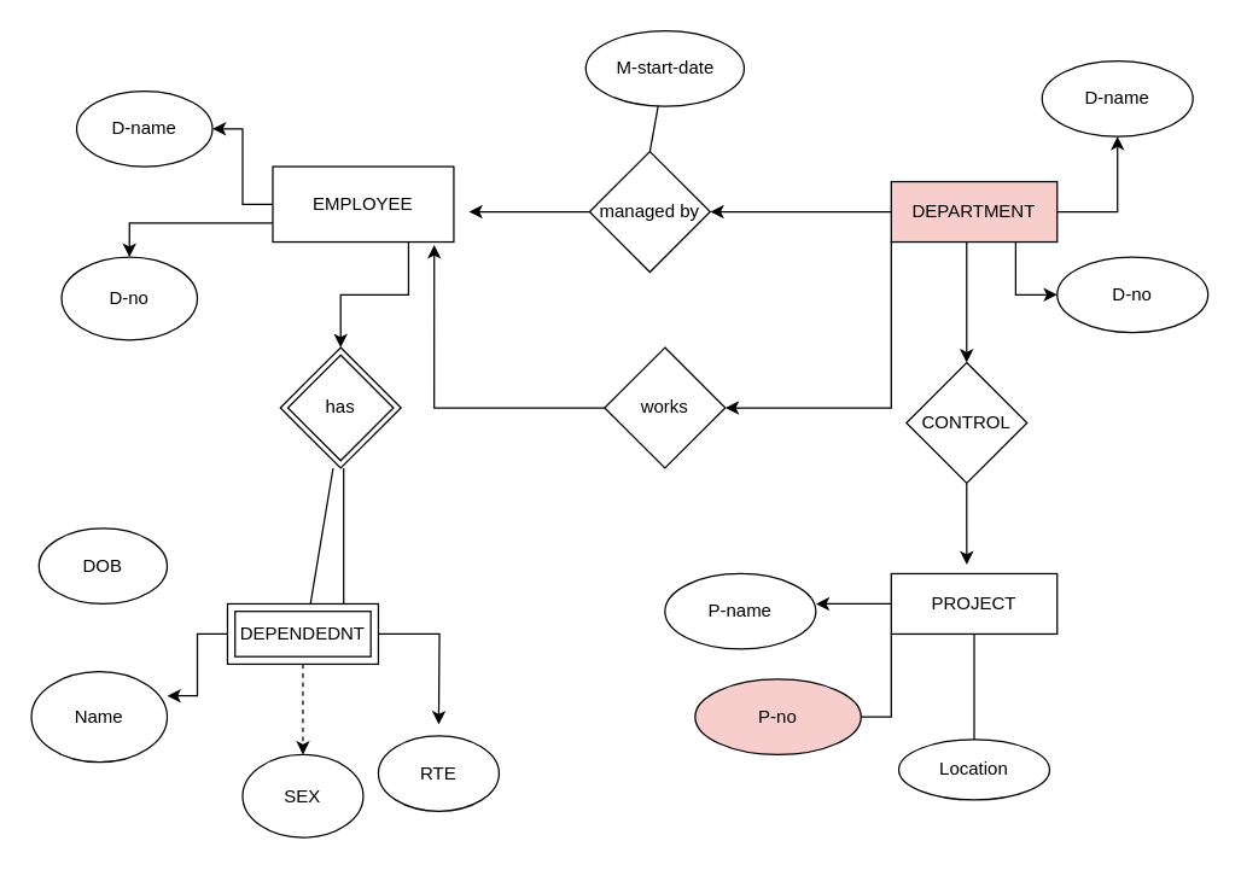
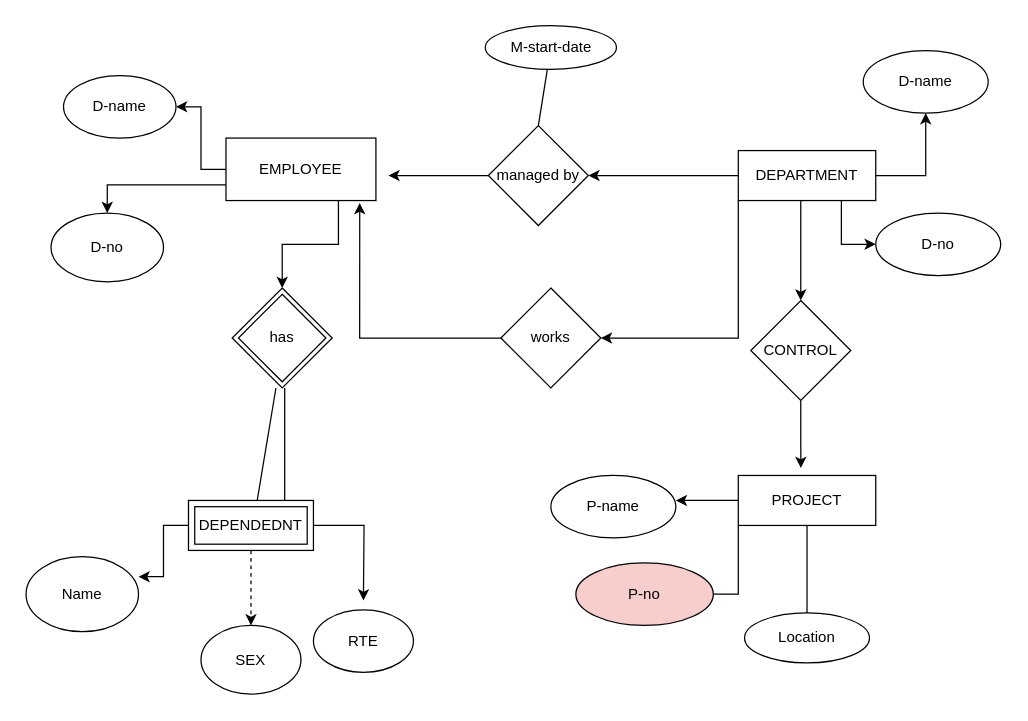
  <mxCell id="0" />
  <mxCell id="1" parent="0" />
  <mxCell id="2" style="edgeStyle=orthogonalEdgeStyle;rounded=0;orthogonalLoop=1;jettySize=auto;html=1;exitX=0.75;exitY=1;exitDx=0;exitDy=0;entryX=0;entryY=0.5;entryDx=0;entryDy=0;" edge="1" parent="1" source="6" target="16"><mxGeometry relative="1" as="geometry" /></mxCell>
  <mxCell id="3" style="edgeStyle=orthogonalEdgeStyle;rounded=0;orthogonalLoop=1;jettySize=auto;html=1;exitX=1;exitY=0.5;exitDx=0;exitDy=0;entryX=0.5;entryY=1;entryDx=0;entryDy=0;" edge="1" parent="1" source="6" target="15"><mxGeometry relative="1" as="geometry" /></mxCell>
  <mxCell id="4" style="edgeStyle=orthogonalEdgeStyle;rounded=0;orthogonalLoop=1;jettySize=auto;html=1;exitX=0;exitY=0.5;exitDx=0;exitDy=0;entryX=1;entryY=0.5;entryDx=0;entryDy=0;" edge="1" parent="1" source="6" target="20"><mxGeometry relative="1" as="geometry"><mxPoint x="490" y="140" as="targetPoint" /></mxGeometry></mxCell>
  <mxCell id="5" style="edgeStyle=orthogonalEdgeStyle;rounded=0;orthogonalLoop=1;jettySize=auto;html=1;exitX=0;exitY=1;exitDx=0;exitDy=0;entryX=1;entryY=0.5;entryDx=0;entryDy=0;" edge="1" parent="1" source="6" target="23"><mxGeometry relative="1" as="geometry" /></mxCell>
- <mxCell id="6" value="DEPARTMENT" style="rounded=0;whiteSpace=wrap;html=1;fillColor=#f8cecc;" vertex="1" parent="1"><mxGeometry x="590" y="120" width="110" height="40" as="geometry" /></mxCell>
+ <mxCell id="6" value="DEPARTMENT" style="rounded=0;whiteSpace=wrap;html=1;" vertex="1" parent="1"><mxGeometry x="590" y="120" width="110" height="40" as="geometry" /></mxCell>
  <mxCell id="7" value="" style="endArrow=classic;html=1;rounded=0;" edge="1" parent="1"><mxGeometry width="50" height="50" relative="1" as="geometry"><mxPoint x="640" y="160" as="sourcePoint" /><mxPoint x="640" y="240" as="targetPoint" /></mxGeometry></mxCell>
  <mxCell id="8" style="edgeStyle=orthogonalEdgeStyle;rounded=0;orthogonalLoop=1;jettySize=auto;html=1;exitX=0.5;exitY=1;exitDx=0;exitDy=0;entryX=0.455;entryY=-0.15;entryDx=0;entryDy=0;entryPerimeter=0;" edge="1" parent="1" source="9" target="10"><mxGeometry relative="1" as="geometry" /></mxCell>
  <mxCell id="9" value="CONTROL" style="rhombus;whiteSpace=wrap;html=1;" vertex="1" parent="1"><mxGeometry x="600" y="240" width="80" height="80" as="geometry" /></mxCell>
  <mxCell id="10" value="PROJECT" style="rounded=0;whiteSpace=wrap;html=1;" vertex="1" parent="1"><mxGeometry x="590" y="380" width="110" height="40" as="geometry" /></mxCell>
  <mxCell id="11" value="Location" style="ellipse;whiteSpace=wrap;html=1;" vertex="1" parent="1"><mxGeometry x="595" y="490" width="100" height="40" as="geometry" /></mxCell>
  <mxCell id="12" value="P-no" style="ellipse;whiteSpace=wrap;html=1;fillColor=#f8cecc;" vertex="1" parent="1"><mxGeometry x="460" y="450" width="110" height="50" as="geometry" /></mxCell>
  <mxCell id="13" value="P-name" style="ellipse;whiteSpace=wrap;html=1;" vertex="1" parent="1"><mxGeometry x="440" y="380" width="100" height="50" as="geometry" /></mxCell>
  <mxCell id="14" value="" style="endArrow=classic;html=1;rounded=0;" edge="1" parent="1" source="10"><mxGeometry width="50" height="50" relative="1" as="geometry"><mxPoint x="519.289" y="450" as="sourcePoint" /><mxPoint x="540" y="400" as="targetPoint" /></mxGeometry></mxCell>
  <mxCell id="15" value="D-name" style="ellipse;whiteSpace=wrap;html=1;" vertex="1" parent="1"><mxGeometry x="690" y="40" width="100" height="50" as="geometry" /></mxCell>
  <mxCell id="16" value="D-no" style="ellipse;whiteSpace=wrap;html=1;" vertex="1" parent="1"><mxGeometry x="700" y="170" width="100" height="50" as="geometry" /></mxCell>
  <mxCell id="17" value="" style="endArrow=none;html=1;rounded=0;exitX=0.5;exitY=0;exitDx=0;exitDy=0;entryX=0.5;entryY=1;entryDx=0;entryDy=0;" edge="1" parent="1" source="11" target="10"><mxGeometry width="50" height="50" relative="1" as="geometry"><mxPoint x="610" y="470" as="sourcePoint" /><mxPoint x="660" y="420" as="targetPoint" /></mxGeometry></mxCell>
  <mxCell id="18" value="" style="endArrow=none;html=1;rounded=0;exitX=1;exitY=0.5;exitDx=0;exitDy=0;" edge="1" parent="1" source="12"><mxGeometry width="50" height="50" relative="1" as="geometry"><mxPoint x="590" y="480" as="sourcePoint" /><mxPoint x="590" y="420" as="targetPoint" /><Array as="points"><mxPoint x="590" y="475" /></Array></mxGeometry></mxCell>
  <mxCell id="19" style="edgeStyle=orthogonalEdgeStyle;rounded=0;orthogonalLoop=1;jettySize=auto;html=1;exitX=0;exitY=0.5;exitDx=0;exitDy=0;" edge="1" parent="1" source="20"><mxGeometry relative="1" as="geometry"><mxPoint x="310" y="140" as="targetPoint" /></mxGeometry></mxCell>
  <mxCell id="20" value="managed by" style="rhombus;whiteSpace=wrap;html=1;" vertex="1" parent="1"><mxGeometry x="390" y="100" width="80" height="80" as="geometry" /></mxCell>
- <mxCell id="21" value="M-start-date" style="ellipse;whiteSpace=wrap;html=1;" vertex="1" parent="1"><mxGeometry x="387.5" y="20" width="105" height="50" as="geometry" /></mxCell>
+ <mxCell id="21" value="M-start-date" style="ellipse;whiteSpace=wrap;html=1;" vertex="1" parent="1"><mxGeometry x="387.5" y="20" width="105" height="35" as="geometry" /></mxCell>
  <mxCell id="22" style="edgeStyle=orthogonalEdgeStyle;rounded=0;orthogonalLoop=1;jettySize=auto;html=1;entryX=0.892;entryY=1.04;entryDx=0;entryDy=0;entryPerimeter=0;" edge="1" parent="1" source="23" target="29"><mxGeometry relative="1" as="geometry" /></mxCell>
  <mxCell id="23" value="works" style="rhombus;whiteSpace=wrap;html=1;" vertex="1" parent="1"><mxGeometry x="400" y="230" width="80" height="80" as="geometry" /></mxCell>
  <mxCell id="24" value="has" style="rhombus;whiteSpace=wrap;html=1;" vertex="1" parent="1"><mxGeometry x="185" y="230" width="80" height="80" as="geometry" /></mxCell>
  <mxCell id="25" value="has" style="rhombus;whiteSpace=wrap;html=1;" vertex="1" parent="1"><mxGeometry x="190" y="235" width="70" height="70" as="geometry" /></mxCell>
  <mxCell id="26" style="edgeStyle=orthogonalEdgeStyle;rounded=0;orthogonalLoop=1;jettySize=auto;html=1;entryX=1;entryY=0.5;entryDx=0;entryDy=0;" edge="1" parent="1" source="29" target="30"><mxGeometry relative="1" as="geometry" /></mxCell>
  <mxCell id="27" style="edgeStyle=orthogonalEdgeStyle;rounded=0;orthogonalLoop=1;jettySize=auto;html=1;exitX=0;exitY=0.75;exitDx=0;exitDy=0;entryX=0.5;entryY=0;entryDx=0;entryDy=0;" edge="1" parent="1" source="29" target="31"><mxGeometry relative="1" as="geometry" /></mxCell>
  <mxCell id="28" style="edgeStyle=orthogonalEdgeStyle;rounded=0;orthogonalLoop=1;jettySize=auto;html=1;exitX=0.75;exitY=1;exitDx=0;exitDy=0;entryX=0.5;entryY=0;entryDx=0;entryDy=0;" edge="1" parent="1" source="29" target="24"><mxGeometry relative="1" as="geometry" /></mxCell>
  <mxCell id="29" value="EMPLOYEE" style="rounded=0;whiteSpace=wrap;html=1;" vertex="1" parent="1"><mxGeometry x="180" y="110" width="120" height="50" as="geometry" /></mxCell>
  <mxCell id="30" value="D-name" style="ellipse;whiteSpace=wrap;html=1;" vertex="1" parent="1"><mxGeometry x="50" y="60" width="90" height="50" as="geometry" /></mxCell>
  <mxCell id="31" value="D-no" style="ellipse;whiteSpace=wrap;html=1;" vertex="1" parent="1"><mxGeometry x="40" y="170" width="90" height="55" as="geometry" /></mxCell>
  <mxCell id="32" value="" style="endArrow=none;html=1;rounded=0;exitX=0.5;exitY=0;exitDx=0;exitDy=0;" edge="1" parent="1" source="20" target="21"><mxGeometry width="50" height="50" relative="1" as="geometry"><mxPoint x="430" y="110" as="sourcePoint" /><mxPoint x="480" y="60" as="targetPoint" /></mxGeometry></mxCell>
  <mxCell id="33" style="edgeStyle=orthogonalEdgeStyle;rounded=0;orthogonalLoop=1;jettySize=auto;html=1;exitX=0.5;exitY=1;exitDx=0;exitDy=0;entryX=0.5;entryY=0;entryDx=0;entryDy=0;dashed=1;" edge="1" parent="1" source="36" target="39"><mxGeometry relative="1" as="geometry" /></mxCell>
  <mxCell id="34" style="edgeStyle=orthogonalEdgeStyle;rounded=0;orthogonalLoop=1;jettySize=auto;html=1;exitX=1;exitY=0.5;exitDx=0;exitDy=0;" edge="1" parent="1" source="36"><mxGeometry relative="1" as="geometry"><mxPoint x="290" y="480" as="targetPoint" /></mxGeometry></mxCell>
  <mxCell id="35" style="edgeStyle=orthogonalEdgeStyle;rounded=0;orthogonalLoop=1;jettySize=auto;html=1;exitX=0;exitY=0.5;exitDx=0;exitDy=0;entryX=1;entryY=0.267;entryDx=0;entryDy=0;entryPerimeter=0;" edge="1" parent="1" source="36" target="40"><mxGeometry relative="1" as="geometry" /></mxCell>
  <mxCell id="36" value="DEPENDEDNT" style="shape=ext;margin=3;double=1;whiteSpace=wrap;html=1;align=center;" vertex="1" parent="1"><mxGeometry x="150" y="400" width="100" height="40" as="geometry" /></mxCell>
- <mxCell id="37" value="DOB" style="ellipse;whiteSpace=wrap;html=1;" vertex="1" parent="1"><mxGeometry x="25" y="350" width="85" height="50" as="geometry" /></mxCell>
  <mxCell id="38" value="RTE" style="ellipse;whiteSpace=wrap;html=1;" vertex="1" parent="1"><mxGeometry x="250" y="487.5" width="80" height="50" as="geometry" /></mxCell>
  <mxCell id="39" value="SEX" style="ellipse;whiteSpace=wrap;html=1;" vertex="1" parent="1"><mxGeometry x="160" y="500" width="80" height="55" as="geometry" /></mxCell>
  <mxCell id="40" value="Name" style="ellipse;whiteSpace=wrap;html=1;" vertex="1" parent="1"><mxGeometry x="20" y="445" width="90" height="60" as="geometry" /></mxCell>
  <mxCell id="41" value="" style="endArrow=none;html=1;rounded=0;" edge="1" parent="1"><mxGeometry width="50" height="50" relative="1" as="geometry"><mxPoint x="227" y="400" as="sourcePoint" /><mxPoint x="227" y="310" as="targetPoint" /></mxGeometry></mxCell>
  <mxCell id="42" value="" style="endArrow=none;html=1;rounded=0;exitX=0.55;exitY=0;exitDx=0;exitDy=0;exitPerimeter=0;" edge="1" parent="1" source="36"><mxGeometry width="50" height="50" relative="1" as="geometry"><mxPoint x="220" y="390" as="sourcePoint" /><mxPoint x="220" y="310" as="targetPoint" /></mxGeometry></mxCell>
